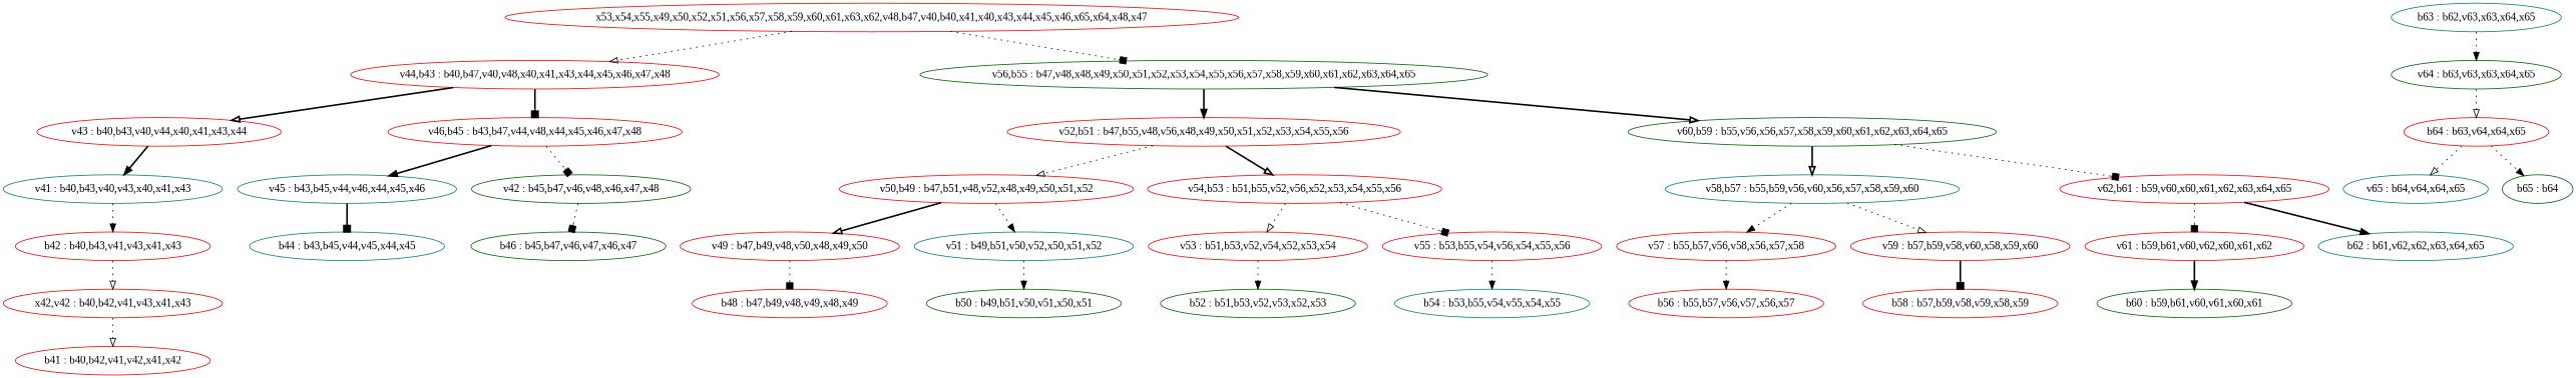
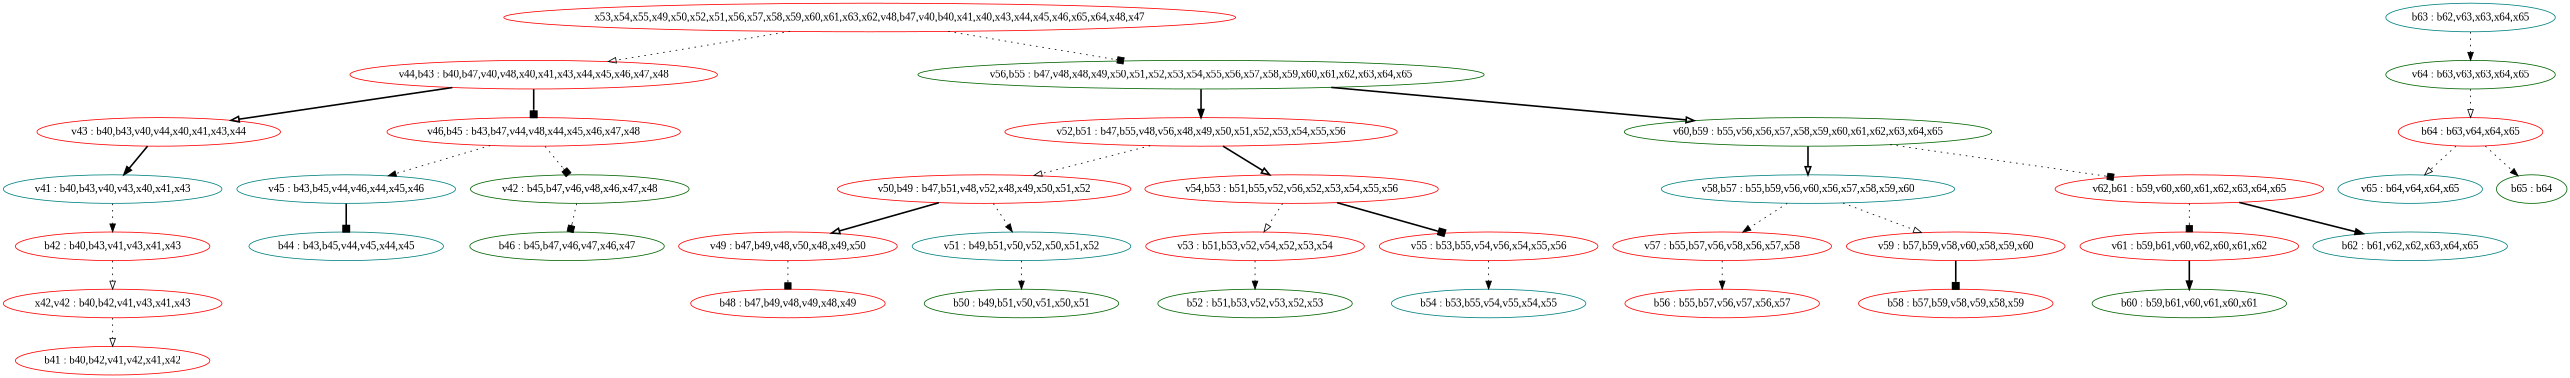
  digraph {
    fontname="Liberation Serif"
    node [color=red fontname="Liberation Serif"]
    edge [arrowhead=normal fontname="Liberation Serif" style=dotted]
    n1 [label="x53,x54,x55,x49,x50,x52,x51,x56,x57,x58,x59,x60,x61,x63,x62,v48,b47,v40,b40,x41,x40,x43,x44,x45,x46,x65,x64,x48,x47"]
    n2 [label="v44,b43 : b40,b47,v40,v48,x40,x41,x43,x44,x45,x46,x47,x48"]
    n3 [color=darkgreen label="v56,b55 : b47,v48,x48,x49,x50,x51,x52,x53,x54,x55,x56,x57,x58,x59,x60,x61,x62,x63,x64,x65"]
    n4 [label="v43 : b40,b43,v40,v44,x40,x41,x43,x44"]
    n5 [label="v46,b45 : b43,b47,v44,v48,x44,x45,x46,x47,x48"]
    n6 [label="v52,b51 : b47,b55,v48,v56,x48,x49,x50,x51,x52,x53,x54,x55,x56"]
    n7 [color=darkgreen label="v60,b59 : b55,v56,x56,x57,x58,x59,x60,x61,x62,x63,x64,x65"]
    n8 [color=teal label="v41 : b40,b43,v40,v43,x40,x41,x43"]
    n9 [color=teal label="v45 : b43,b45,v44,v46,x44,x45,x46"]
    n10 [color=darkgreen label="v42 : b45,b47,v46,v48,x46,x47,x48"]
    n11 [label="b42 : b40,b43,v41,v43,x41,x43"]
    n12 [label="x42,v42 : b40,b42,v41,v43,x41,x43"]
    n13 [label="b41 : b40,b42,v41,v42,x41,x42"]
    n14 [color=teal label="b44 : b43,b45,v44,v45,x44,x45"]
    n15 [color=darkgreen label="b46 : b45,b47,v46,v47,x46,x47"]
    n16 [label="v50,b49 : b47,b51,v48,v52,x48,x49,x50,x51,x52"]
    n17 [label="v54,b53 : b51,b55,v52,v56,x52,x53,x54,x55,x56"]
    n18 [color=teal label="v58,b57 : b55,b59,v56,v60,x56,x57,x58,x59,x60"]
    n19 [label="v62,b61 : b59,v60,x60,x61,x62,x63,x64,x65"]
    n20 [label="v49 : b47,b49,v48,v50,x48,x49,x50"]
    n21 [color=teal label="v51 : b49,b51,v50,v52,x50,x51,x52"]
    n22 [label="v53 : b51,b53,v52,v54,x52,x53,x54"]
    n23 [label="v55 : b53,b55,v54,v56,x54,x55,x56"]
    n24 [label="b48 : b47,b49,v48,v49,x48,x49"]
    n25 [color=darkgreen label="b50 : b49,b51,v50,v51,x50,x51"]
    n26 [color=darkgreen label="b52 : b51,b53,v52,v53,x52,x53"]
    n27 [color=teal label="b54 : b53,b55,v54,v55,x54,x55"]
    n28 [label="v57 : b55,b57,v56,v58,x56,x57,x58"]
    n29 [label="v59 : b57,b59,v58,v60,x58,x59,x60"]
    n30 [label="v61 : b59,b61,v60,v62,x60,x61,x62"]
    n31 [color=teal label="b62 : b61,v62,x62,x63,x64,x65"]
    n32 [label="b56 : b55,b57,v56,v57,x56,x57"]
    n33 [label="b58 : b57,b59,v58,v59,x58,x59"]
    n34 [color=darkgreen label="b60 : b59,b61,v60,v61,x60,x61"]
    n35 [color=teal label="b63 : b62,v63,x63,x64,x65"]
    n36 [color=darkgreen label="v64 : b63,v63,x63,x64,x65"]
    n37 [label="b64 : b63,v64,x64,x65"]
    n38 [color=teal label="v65 : b64,v64,x64,x65"]
    n39 [color=darkgreen label="b65 : b64"]
    n1 -> n2 [arrowhead=onormal]
    n1 -> n3 [arrowhead=box]
    n2 -> n4 [arrowhead=onormal style=bold]
    n2 -> n5 [arrowhead=box style=bold]
    n3 -> n6 [style=bold]
    n3 -> n7 [arrowhead=onormal style=bold]
    n4 -> n8 [style=bold]
-   n5 -> n9 [style=bold]
+   n5 -> n9
    n5 -> n10 [arrowhead=box]
    n6 -> n16 [arrowhead=onormal]
    n6 -> n17 [arrowhead=onormal style=bold]
    n7 -> n18 [arrowhead=onormal style=bold]
    n7 -> n19 [arrowhead=box]
    n8 -> n11
    n9 -> n14 [arrowhead=box style=bold]
    n10 -> n15 [arrowhead=box]
    n11 -> n12 [arrowhead=onormal]
    n12 -> n13 [arrowhead=onormal]
    n16 -> n20 [arrowhead=onormal style=bold]
    n16 -> n21
    n17 -> n22 [arrowhead=onormal]
-   n17 -> n23 [arrowhead=box]
+   n17 -> n23 [arrowhead=box style=bold]
    n18 -> n28
    n18 -> n29 [arrowhead=onormal]
    n19 -> n30 [arrowhead=box]
    n19 -> n31 [style=bold]
    n20 -> n24 [arrowhead=box]
    n21 -> n25
    n22 -> n26
    n23 -> n27
    n28 -> n32
    n29 -> n33 [arrowhead=box style=bold]
    n30 -> n34 [style=bold]
    n35 -> n36
    n36 -> n37 [arrowhead=onormal]
    n37 -> n38 [arrowhead=onormal]
    n37 -> n39
  }
